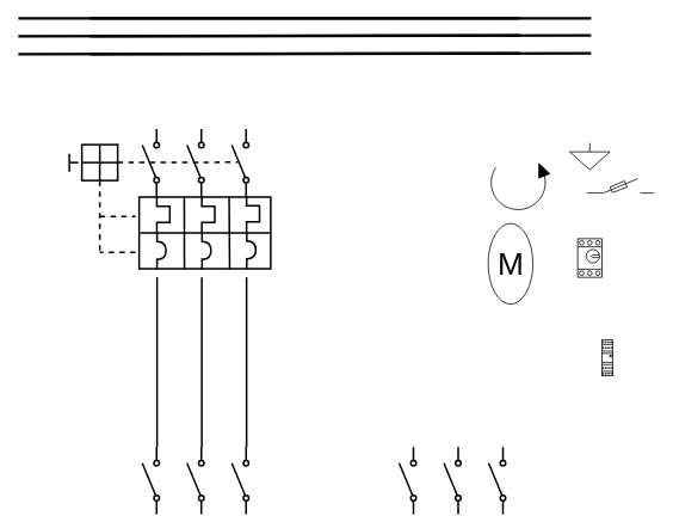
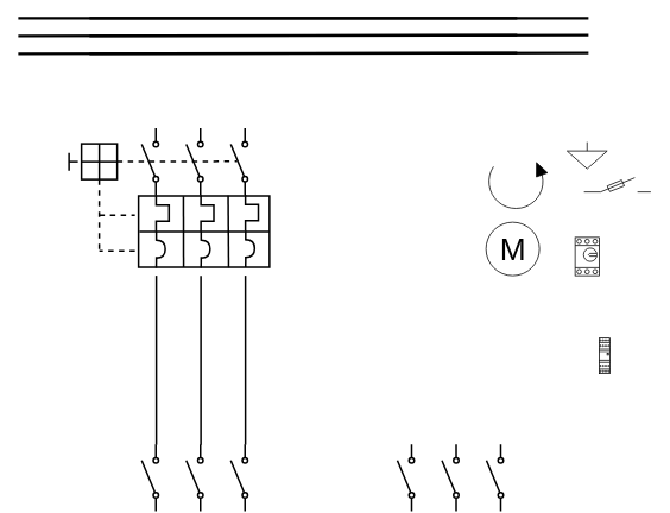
  <mxCell id="0" />
  <mxCell id="1" parent="0" />
  <mxCell id="2" value="" style="verticalLabelPosition=bottom;dashed=0;shadow=0;html=1;align=center;verticalAlign=top;shape=mxgraph.cabinets.motor_cb_1_32a;" vertex="1" parent="1"><mxGeometry x="645" y="266" width="27" height="43" as="geometry" /></mxCell>
  <mxCell id="3" value="" style="verticalLabelPosition=bottom;dashed=0;shadow=0;html=1;align=center;verticalAlign=top;shape=mxgraph.cabinets.plugin_relay_2;" vertex="1" parent="1"><mxGeometry x="672" y="379" width="12" height="40" as="geometry" /></mxCell>
  <mxCell id="4" value="" style="html=1;shape=mxgraph.electrical.electro-mechanical.fuse2;aspect=fixed;elSwitchState=off;" vertex="1" parent="1"><mxGeometry x="655" y="199" width="75" height="20" as="geometry" /></mxCell>
- <mxCell id="5" value="M" style="verticalLabelPosition=middle;shadow=0;dashed=0;align=center;html=1;verticalAlign=middle;strokeWidth=1;shape=ellipse;aspect=fixed;fontSize=35;strokeColor=default;" vertex="1" parent="1"><mxGeometry x="545" y="249" width="50" height="90" as="geometry" /></mxCell>
+ <mxCell id="5" value="M" style="verticalLabelPosition=middle;shadow=0;dashed=0;align=center;html=1;verticalAlign=middle;strokeWidth=1;shape=ellipse;aspect=fixed;fontSize=35;strokeColor=default;" vertex="1" parent="1"><mxGeometry x="545" y="249" width="60" height="60" as="geometry" /></mxCell>
  <mxCell id="6" value="" style="edgeStyle=none;orthogonalLoop=1;jettySize=auto;html=1;rounded=0;strokeWidth=3;strokeColor=default;endArrow=none;endFill=0;" edge="1" parent="1"><mxGeometry width="80" relative="1" as="geometry"><mxPoint x="20" y="20" as="sourcePoint" /><mxPoint x="580" y="20" as="targetPoint" /><Array as="points" /></mxGeometry></mxCell>
  <mxCell id="7" value="" style="edgeStyle=none;orthogonalLoop=1;jettySize=auto;html=1;rounded=0;strokeWidth=3;strokeColor=default;endArrow=none;endFill=0;" edge="1" parent="1"><mxGeometry width="80" relative="1" as="geometry"><mxPoint x="20" y="40" as="sourcePoint" /><mxPoint x="580" y="39" as="targetPoint" /><Array as="points" /></mxGeometry></mxCell>
  <mxCell id="8" value="" style="edgeStyle=none;orthogonalLoop=1;jettySize=auto;html=1;rounded=0;strokeWidth=3;strokeColor=default;endArrow=none;endFill=0;" edge="1" parent="1"><mxGeometry width="80" relative="1" as="geometry"><mxPoint x="20" y="60" as="sourcePoint" /><mxPoint x="580" y="59" as="targetPoint" /><Array as="points" /></mxGeometry></mxCell>
  <mxCell id="9" value="" style="edgeStyle=none;orthogonalLoop=1;jettySize=auto;html=1;rounded=0;strokeWidth=3;strokeColor=default;endArrow=none;endFill=0;" edge="1" parent="1"><mxGeometry width="80" relative="1" as="geometry"><mxPoint x="100" y="20" as="sourcePoint" /><mxPoint x="660" y="20" as="targetPoint" /><Array as="points" /></mxGeometry></mxCell>
  <mxCell id="10" value="" style="edgeStyle=none;orthogonalLoop=1;jettySize=auto;html=1;rounded=0;strokeWidth=3;strokeColor=default;endArrow=none;endFill=0;" edge="1" parent="1"><mxGeometry width="80" relative="1" as="geometry"><mxPoint x="100" y="40" as="sourcePoint" /><mxPoint x="660" y="39" as="targetPoint" /><Array as="points" /></mxGeometry></mxCell>
  <mxCell id="11" value="" style="edgeStyle=none;orthogonalLoop=1;jettySize=auto;html=1;rounded=0;strokeWidth=3;strokeColor=default;endArrow=none;endFill=0;" edge="1" parent="1"><mxGeometry width="80" relative="1" as="geometry"><mxPoint x="100" y="60" as="sourcePoint" /><mxPoint x="660" y="59" as="targetPoint" /><Array as="points" /></mxGeometry></mxCell>
  <mxCell id="12" value="" style="html=1;shape=mxgraph.electrical.electro-mechanical.singleSwitch;aspect=fixed;elSwitchState=off;rotation=-90;strokeWidth=2;" vertex="1" parent="1"><mxGeometry x="131" y="171" width="75" height="20" as="geometry" /></mxCell>
  <mxCell id="13" value="" style="html=1;shape=mxgraph.electrical.electro-mechanical.singleSwitch;aspect=fixed;elSwitchState=off;rotation=-90;strokeWidth=2;" vertex="1" parent="1"><mxGeometry x="181" y="171" width="75" height="20" as="geometry" /></mxCell>
  <mxCell id="14" value="" style="html=1;shape=mxgraph.electrical.electro-mechanical.singleSwitch;aspect=fixed;elSwitchState=off;rotation=-90;strokeWidth=2;" vertex="1" parent="1"><mxGeometry x="231" y="171" width="75" height="20" as="geometry" /></mxCell>
  <mxCell id="15" value="" style="pointerEvents=1;verticalLabelPosition=bottom;shadow=0;dashed=0;align=center;html=1;verticalAlign=top;shape=mxgraph.electrical.signal_sources.signal_ground;" vertex="1" parent="1"><mxGeometry x="636" y="159" width="45" height="30" as="geometry" /></mxCell>
  <mxCell id="16" value="" style="verticalLabelPosition=bottom;shadow=0;dashed=0;align=center;html=1;verticalAlign=top;shape=mxgraph.electrical.rot_mech.verticalLabelPosition=bottom;shadow=0;dashed=0;align=center;fillColor=strokeColor;html=1;verticalAlign=top;strokeWidth=1;shape=mxgraph.electrical.rot_mech.rotation;" vertex="1" parent="1"><mxGeometry x="545" y="182" width="69" height="54" as="geometry" /></mxCell>
  <mxCell id="17" value="" style="whiteSpace=wrap;html=1;fillColor=none;strokeWidth=2;" vertex="1" parent="1"><mxGeometry x="91" y="161" width="40" height="40" as="geometry" /></mxCell>
  <mxCell id="18" style="edgeStyle=none;rounded=0;orthogonalLoop=1;jettySize=auto;html=1;exitX=0.5;exitY=0;exitDx=0;exitDy=0;entryX=0.5;entryY=1;entryDx=0;entryDy=0;endArrow=none;endFill=0;strokeWidth=2;" edge="1" parent="1" source="17" target="17"><mxGeometry relative="1" as="geometry" /></mxCell>
  <mxCell id="19" style="edgeStyle=none;rounded=0;orthogonalLoop=1;jettySize=auto;html=1;exitX=0;exitY=0.5;exitDx=0;exitDy=0;entryX=1;entryY=0.5;entryDx=0;entryDy=0;endArrow=none;endFill=0;strokeWidth=2;" edge="1" parent="1" source="17" target="17"><mxGeometry relative="1" as="geometry" /></mxCell>
  <mxCell id="20" value="" style="edgeStyle=none;orthogonalLoop=1;jettySize=auto;html=1;rounded=0;strokeWidth=2;endArrow=none;endFill=0;" edge="1" parent="1"><mxGeometry width="80" relative="1" as="geometry"><mxPoint x="77" y="181" as="sourcePoint" /><mxPoint x="87" y="181" as="targetPoint" /><Array as="points" /></mxGeometry></mxCell>
  <mxCell id="21" value="" style="edgeStyle=none;orthogonalLoop=1;jettySize=auto;html=1;rounded=0;strokeWidth=2;endArrow=none;endFill=0;" edge="1" parent="1"><mxGeometry width="80" relative="1" as="geometry"><mxPoint x="77" y="171" as="sourcePoint" /><mxPoint x="77" y="191" as="targetPoint" /><Array as="points" /></mxGeometry></mxCell>
  <mxCell id="22" value="" style="edgeStyle=none;orthogonalLoop=1;jettySize=auto;html=1;rounded=0;endArrow=none;endFill=0;dashed=1;entryX=0.505;entryY=0.344;entryDx=0;entryDy=0;entryPerimeter=0;strokeWidth=2;" edge="1" parent="1" target="14"><mxGeometry width="80" relative="1" as="geometry"><mxPoint x="131" y="180.84" as="sourcePoint" /><mxPoint x="211" y="180.84" as="targetPoint" /><Array as="points" /></mxGeometry></mxCell>
  <mxCell id="23" value="" style="pointerEvents=1;verticalLabelPosition=bottom;shadow=0;dashed=0;align=center;html=1;verticalAlign=top;shape=mxgraph.electrical.waveforms.pulse_1;rotation=90;strokeWidth=2;" vertex="1" parent="1"><mxGeometry x="161.75" y="231.5" width="40.5" height="14.5" as="geometry" /></mxCell>
  <mxCell id="24" value="" style="group;rotation=90;" vertex="1" connectable="0" parent="1"><mxGeometry x="150" y="274" width="60" height="10" as="geometry" /></mxCell>
  <mxCell id="25" value="" style="edgeStyle=orthogonalEdgeStyle;orthogonalLoop=1;jettySize=auto;html=1;rounded=0;endArrow=none;endFill=0;curved=1;strokeWidth=2;" edge="1" parent="24"><mxGeometry width="80" relative="1" as="geometry"><mxPoint x="25" y="-5" as="sourcePoint" /><mxPoint x="25" y="15" as="targetPoint" /><Array as="points"><mxPoint x="35" y="-5" /><mxPoint x="35" y="15" /></Array></mxGeometry></mxCell>
  <mxCell id="26" value="" style="edgeStyle=none;orthogonalLoop=1;jettySize=auto;html=1;rounded=0;endArrow=none;endFill=0;strokeWidth=2;entryX=0.171;entryY=1.013;entryDx=0;entryDy=0;entryPerimeter=0;" edge="1" parent="24"><mxGeometry width="80" relative="1" as="geometry"><mxPoint x="25" y="14" as="sourcePoint" /><mxPoint x="24.94" y="26.04" as="targetPoint" /><Array as="points" /></mxGeometry></mxCell>
  <mxCell id="27" value="" style="edgeStyle=none;orthogonalLoop=1;jettySize=auto;html=1;rounded=0;endArrow=none;endFill=0;strokeWidth=2;exitX=1;exitY=0.981;exitDx=0;exitDy=0;exitPerimeter=0;" edge="1" parent="24" source="23"><mxGeometry width="80" relative="1" as="geometry"><mxPoint x="21" y="-13" as="sourcePoint" /><mxPoint x="25" y="-4" as="targetPoint" /><Array as="points" /></mxGeometry></mxCell>
  <mxCell id="28" value="" style="whiteSpace=wrap;html=1;fillColor=none;strokeWidth=2;" vertex="1" parent="1"><mxGeometry x="155" y="219.5" width="147" height="80" as="geometry" /></mxCell>
  <mxCell id="29" value="" style="edgeStyle=none;orthogonalLoop=1;jettySize=auto;html=1;rounded=0;entryX=1;entryY=0.5;entryDx=0;entryDy=0;strokeWidth=2;endArrow=none;endFill=0;" edge="1" parent="1" target="28"><mxGeometry width="80" relative="1" as="geometry"><mxPoint x="156" y="259.5" as="sourcePoint" /><mxPoint x="296" y="259.69" as="targetPoint" /><Array as="points" /></mxGeometry></mxCell>
  <mxCell id="30" value="" style="group" vertex="1" connectable="0" parent="1"><mxGeometry x="225" y="218.5" width="14.5" height="90.5" as="geometry" /></mxCell>
  <mxCell id="31" value="" style="pointerEvents=1;verticalLabelPosition=bottom;shadow=0;dashed=0;align=center;html=1;verticalAlign=top;shape=mxgraph.electrical.waveforms.pulse_1;rotation=90;strokeWidth=2;" vertex="1" parent="30"><mxGeometry x="-13" y="13" width="40.5" height="14.5" as="geometry" /></mxCell>
  <mxCell id="32" value="" style="group;rotation=90;" vertex="1" connectable="0" parent="30"><mxGeometry x="-24.75" y="55.5" width="60" height="10" as="geometry" /></mxCell>
  <mxCell id="33" value="" style="edgeStyle=orthogonalEdgeStyle;orthogonalLoop=1;jettySize=auto;html=1;rounded=0;endArrow=none;endFill=0;curved=1;strokeWidth=2;" edge="1" parent="32"><mxGeometry width="80" relative="1" as="geometry"><mxPoint x="25" y="-5" as="sourcePoint" /><mxPoint x="25" y="15" as="targetPoint" /><Array as="points"><mxPoint x="35" y="-5" /><mxPoint x="35" y="15" /></Array></mxGeometry></mxCell>
  <mxCell id="34" value="" style="edgeStyle=none;orthogonalLoop=1;jettySize=auto;html=1;rounded=0;endArrow=none;endFill=0;strokeWidth=2;entryX=0.171;entryY=1.013;entryDx=0;entryDy=0;entryPerimeter=0;" edge="1" parent="32"><mxGeometry width="80" relative="1" as="geometry"><mxPoint x="25" y="14" as="sourcePoint" /><mxPoint x="24.94" y="26.04" as="targetPoint" /><Array as="points" /></mxGeometry></mxCell>
  <mxCell id="35" value="" style="edgeStyle=none;orthogonalLoop=1;jettySize=auto;html=1;rounded=0;endArrow=none;endFill=0;strokeWidth=2;exitX=1;exitY=0.981;exitDx=0;exitDy=0;exitPerimeter=0;" edge="1" parent="32" source="31"><mxGeometry width="80" relative="1" as="geometry"><mxPoint x="21" y="-13" as="sourcePoint" /><mxPoint x="25" y="-4" as="targetPoint" /><Array as="points" /></mxGeometry></mxCell>
  <mxCell id="36" value="" style="group" vertex="1" connectable="0" parent="1"><mxGeometry x="275" y="218" width="14.5" height="90.5" as="geometry" /></mxCell>
  <mxCell id="37" value="" style="pointerEvents=1;verticalLabelPosition=bottom;shadow=0;dashed=0;align=center;html=1;verticalAlign=top;shape=mxgraph.electrical.waveforms.pulse_1;rotation=90;strokeWidth=2;" vertex="1" parent="36"><mxGeometry x="-13" y="13" width="40.5" height="14.5" as="geometry" /></mxCell>
  <mxCell id="38" value="" style="group;rotation=90;" vertex="1" connectable="0" parent="36"><mxGeometry x="-24.75" y="55.5" width="60" height="10" as="geometry" /></mxCell>
  <mxCell id="39" value="" style="edgeStyle=orthogonalEdgeStyle;orthogonalLoop=1;jettySize=auto;html=1;rounded=0;endArrow=none;endFill=0;curved=1;strokeWidth=2;" edge="1" parent="38"><mxGeometry width="80" relative="1" as="geometry"><mxPoint x="25" y="-5" as="sourcePoint" /><mxPoint x="25" y="15" as="targetPoint" /><Array as="points"><mxPoint x="35" y="-5" /><mxPoint x="35" y="15" /></Array></mxGeometry></mxCell>
  <mxCell id="40" value="" style="edgeStyle=none;orthogonalLoop=1;jettySize=auto;html=1;rounded=0;endArrow=none;endFill=0;strokeWidth=2;entryX=0.171;entryY=1.013;entryDx=0;entryDy=0;entryPerimeter=0;" edge="1" parent="38"><mxGeometry width="80" relative="1" as="geometry"><mxPoint x="25" y="14" as="sourcePoint" /><mxPoint x="24.94" y="26.04" as="targetPoint" /><Array as="points" /></mxGeometry></mxCell>
  <mxCell id="41" value="" style="edgeStyle=none;orthogonalLoop=1;jettySize=auto;html=1;rounded=0;endArrow=none;endFill=0;strokeWidth=2;exitX=1;exitY=0.981;exitDx=0;exitDy=0;exitPerimeter=0;" edge="1" parent="38" source="37"><mxGeometry width="80" relative="1" as="geometry"><mxPoint x="21" y="-13" as="sourcePoint" /><mxPoint x="25" y="-4" as="targetPoint" /><Array as="points" /></mxGeometry></mxCell>
  <mxCell id="42" value="" style="edgeStyle=none;orthogonalLoop=1;jettySize=auto;html=1;rounded=0;exitX=0.343;exitY=0.003;exitDx=0;exitDy=0;exitPerimeter=0;entryX=0.344;entryY=1;entryDx=0;entryDy=0;entryPerimeter=0;endArrow=none;endFill=0;strokeWidth=2;" edge="1" parent="1" source="28" target="28"><mxGeometry width="80" relative="1" as="geometry"><mxPoint x="201" y="231" as="sourcePoint" /><mxPoint x="282.25" y="231.5" as="targetPoint" /><Array as="points" /></mxGeometry></mxCell>
  <mxCell id="43" value="" style="edgeStyle=none;orthogonalLoop=1;jettySize=auto;html=1;rounded=0;exitX=0.684;exitY=-0.005;exitDx=0;exitDy=0;exitPerimeter=0;entryX=0.688;entryY=1.005;entryDx=0;entryDy=0;entryPerimeter=0;endArrow=none;endFill=0;strokeWidth=2;" edge="1" parent="1" source="28" target="28"><mxGeometry width="80" relative="1" as="geometry"><mxPoint x="256" y="218.5" as="sourcePoint" /><mxPoint x="257" y="298.5" as="targetPoint" /><Array as="points" /></mxGeometry></mxCell>
  <mxCell id="44" value="" style="edgeStyle=none;orthogonalLoop=1;jettySize=auto;html=1;rounded=0;endArrow=none;endFill=0;dashed=1;strokeWidth=2;exitX=0.5;exitY=1;exitDx=0;exitDy=0;" edge="1" parent="1" source="17"><mxGeometry width="80" relative="1" as="geometry"><mxPoint x="52" y="361" as="sourcePoint" /><mxPoint x="111" y="281" as="targetPoint" /><Array as="points" /></mxGeometry></mxCell>
  <mxCell id="45" value="" style="edgeStyle=none;orthogonalLoop=1;jettySize=auto;html=1;rounded=0;endArrow=none;endFill=0;dashed=1;strokeWidth=2;" edge="1" parent="1"><mxGeometry width="80" relative="1" as="geometry"><mxPoint x="151" y="281" as="sourcePoint" /><mxPoint x="111" y="281" as="targetPoint" /><Array as="points" /></mxGeometry></mxCell>
  <mxCell id="46" value="" style="edgeStyle=none;orthogonalLoop=1;jettySize=auto;html=1;rounded=0;endArrow=none;endFill=0;dashed=1;strokeWidth=2;" edge="1" parent="1"><mxGeometry width="80" relative="1" as="geometry"><mxPoint x="111" y="241" as="sourcePoint" /><mxPoint x="151" y="241" as="targetPoint" /><Array as="points" /></mxGeometry></mxCell>
  <mxCell id="47" value="" style="endArrow=none;html=1;strokeWidth=2;rounded=0;" edge="1" parent="1"><mxGeometry width="100" relative="1" as="geometry"><mxPoint x="175" y="309" as="sourcePoint" /><mxPoint x="175" y="499" as="targetPoint" /></mxGeometry></mxCell>
  <mxCell id="48" value="" style="endArrow=none;html=1;strokeWidth=2;rounded=0;" edge="1" parent="1"><mxGeometry width="100" relative="1" as="geometry"><mxPoint x="225" y="309" as="sourcePoint" /><mxPoint x="225" y="499" as="targetPoint" /></mxGeometry></mxCell>
  <mxCell id="49" value="" style="endArrow=none;html=1;strokeWidth=2;rounded=0;" edge="1" parent="1"><mxGeometry width="100" relative="1" as="geometry"><mxPoint x="275" y="309" as="sourcePoint" /><mxPoint x="275" y="499" as="targetPoint" /></mxGeometry></mxCell>
  <mxCell id="50" value="" style="html=1;shape=mxgraph.electrical.electro-mechanical.singleSwitch;aspect=fixed;elSwitchState=off;rotation=-90;strokeWidth=2;" vertex="1" parent="1"><mxGeometry x="131" y="526" width="75" height="20" as="geometry" /></mxCell>
  <mxCell id="51" value="" style="html=1;shape=mxgraph.electrical.electro-mechanical.singleSwitch;aspect=fixed;elSwitchState=off;rotation=-90;strokeWidth=2;" vertex="1" parent="1"><mxGeometry x="181" y="526" width="75" height="20" as="geometry" /></mxCell>
  <mxCell id="52" value="" style="html=1;shape=mxgraph.electrical.electro-mechanical.singleSwitch;aspect=fixed;elSwitchState=off;rotation=-90;strokeWidth=2;" vertex="1" parent="1"><mxGeometry x="231" y="526" width="75" height="20" as="geometry" /></mxCell>
  <mxCell id="53" value="" style="html=1;shape=mxgraph.electrical.electro-mechanical.singleSwitch;aspect=fixed;elSwitchState=off;rotation=-90;strokeWidth=2;" vertex="1" parent="1"><mxGeometry x="418" y="526" width="75" height="20" as="geometry" /></mxCell>
  <mxCell id="54" value="" style="html=1;shape=mxgraph.electrical.electro-mechanical.singleSwitch;aspect=fixed;elSwitchState=off;rotation=-90;strokeWidth=2;" vertex="1" parent="1"><mxGeometry x="468" y="526" width="75" height="20" as="geometry" /></mxCell>
  <mxCell id="55" value="" style="html=1;shape=mxgraph.electrical.electro-mechanical.singleSwitch;aspect=fixed;elSwitchState=off;rotation=-90;strokeWidth=2;" vertex="1" parent="1"><mxGeometry x="518" y="526" width="75" height="20" as="geometry" /></mxCell>
